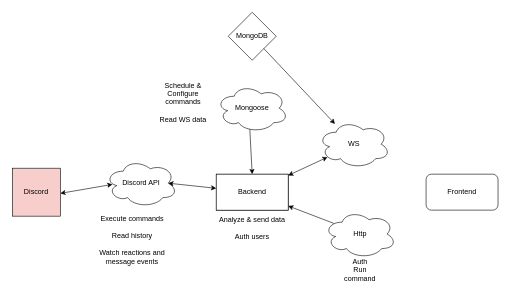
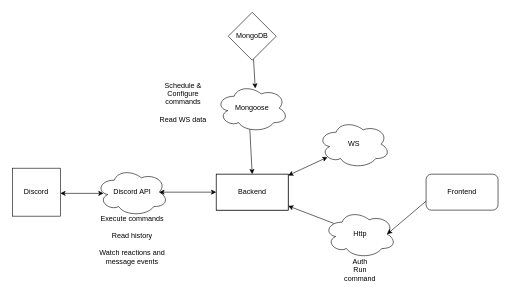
  <mxCell id="0" />
  <mxCell id="1" parent="0" />
  <mxCell id="2" value="Backend" style="rounded=0;whiteSpace=wrap;html=1;" vertex="1" parent="1"><mxGeometry x="360" y="290" width="120" height="60" as="geometry" /></mxCell>
  <mxCell id="3" value="Backend" style="rounded=0;whiteSpace=wrap;html=1;" vertex="1" parent="1"><mxGeometry x="360" y="290" width="120" height="60" as="geometry" /></mxCell>
- <mxCell id="4" value="Discord API" style="ellipse;shape=cloud;whiteSpace=wrap;html=1;" vertex="1" parent="1"><mxGeometry x="175" y="265" width="120" height="80" as="geometry" /></mxCell>
+ <mxCell id="4" value="Discord API" style="ellipse;shape=cloud;whiteSpace=wrap;html=1;" vertex="1" parent="1"><mxGeometry x="160" y="280" width="120" height="80" as="geometry" /></mxCell>
  <mxCell id="5" value="Mongoose" style="ellipse;shape=cloud;whiteSpace=wrap;html=1;" vertex="1" parent="1"><mxGeometry x="360" y="140" width="120" height="80" as="geometry" /></mxCell>
- <mxCell id="6" value="Discord" style="whiteSpace=wrap;html=1;aspect=fixed;fillColor=#f8cecc;" vertex="1" parent="1"><mxGeometry x="20" y="280" width="80" height="80" as="geometry" /></mxCell>
+ <mxCell id="6" value="Discord" style="whiteSpace=wrap;html=1;aspect=fixed;" vertex="1" parent="1"><mxGeometry x="20" y="280" width="80" height="80" as="geometry" /></mxCell>
  <mxCell id="7" value="MongoDB" style="rhombus;whiteSpace=wrap;html=1;aspect=fixed;" vertex="1" parent="1"><mxGeometry x="380" y="20" width="80" height="80" as="geometry" /></mxCell>
  <mxCell id="8" value="Frontend" style="whiteSpace=wrap;html=1;rounded=1;" vertex="1" parent="1"><mxGeometry x="710" y="290" width="120" height="60" as="geometry" /></mxCell>
  <mxCell id="9" value="WS" style="ellipse;shape=cloud;whiteSpace=wrap;html=1;" vertex="1" parent="1"><mxGeometry x="530" y="200" width="120" height="80" as="geometry" /></mxCell>
  <mxCell id="10" value="Http" style="ellipse;shape=cloud;whiteSpace=wrap;html=1;" vertex="1" parent="1"><mxGeometry x="540" y="350" width="120" height="80" as="geometry" /></mxCell>
  <mxCell id="11" value="" style="endArrow=classic;startArrow=classic;html=1;entryX=0.13;entryY=0.77;entryDx=0;entryDy=0;entryPerimeter=0;" edge="1" parent="1" source="3" target="9"><mxGeometry width="50" height="50" relative="1" as="geometry"><mxPoint x="490" y="310" as="sourcePoint" /><mxPoint x="540" y="260" as="targetPoint" /></mxGeometry></mxCell>
  <mxCell id="12" value="" style="endArrow=classic;startArrow=classic;html=1;entryX=0.875;entryY=0.5;entryDx=0;entryDy=0;entryPerimeter=0;" edge="1" parent="1" source="3" target="4"><mxGeometry width="50" height="50" relative="1" as="geometry"><mxPoint x="360" y="324" as="sourcePoint" /><mxPoint x="290" y="324" as="targetPoint" /></mxGeometry></mxCell>
  <mxCell id="13" value="" style="endArrow=classic;startArrow=classic;html=1;entryX=0.1;entryY=0.525;entryDx=0;entryDy=0;entryPerimeter=0;" edge="1" parent="1" target="4"><mxGeometry width="50" height="50" relative="1" as="geometry"><mxPoint x="100" y="322" as="sourcePoint" /><mxPoint x="150" y="310" as="targetPoint" /></mxGeometry></mxCell>
+ <mxCell id="14" value="" style="endArrow=classic;html=1;exitX=0;exitY=0.75;exitDx=0;exitDy=0;entryX=0.875;entryY=0.5;entryDx=0;entryDy=0;entryPerimeter=0;" edge="1" parent="1" source="8" target="10"><mxGeometry width="50" height="50" relative="1" as="geometry"><mxPoint x="670" y="360" as="sourcePoint" /><mxPoint x="690" y="420" as="targetPoint" /></mxGeometry></mxCell>
  <mxCell id="15" value="" style="endArrow=classic;html=1;exitX=0.133;exitY=0.275;exitDx=0;exitDy=0;exitPerimeter=0;" edge="1" parent="1" source="10" target="3"><mxGeometry width="50" height="50" relative="1" as="geometry"><mxPoint x="530" y="360" as="sourcePoint" /><mxPoint x="500" y="350" as="targetPoint" /></mxGeometry></mxCell>
  <mxCell id="16" value="" style="endArrow=classic;html=1;entryX=0.5;entryY=0;entryDx=0;entryDy=0;exitX=0.467;exitY=0.938;exitDx=0;exitDy=0;exitPerimeter=0;" edge="1" parent="1" source="5" target="3"><mxGeometry width="50" height="50" relative="1" as="geometry"><mxPoint x="500" y="370" as="sourcePoint" /><mxPoint x="550" y="320" as="targetPoint" /></mxGeometry></mxCell>
- <mxCell id="17" value="" style="endArrow=classic;html=1;" edge="1" parent="1" source="7" target="9"><mxGeometry width="50" height="50" relative="1" as="geometry"><mxPoint x="510" y="380" as="sourcePoint" /><mxPoint x="560" y="330" as="targetPoint" /></mxGeometry></mxCell>
+ <mxCell id="17" value="" style="endArrow=classic;html=1;entryX=0.542;entryY=0.088;entryDx=0;entryDy=0;entryPerimeter=0;" edge="1" parent="1" source="7" target="5"><mxGeometry width="50" height="50" relative="1" as="geometry"><mxPoint x="510" y="380" as="sourcePoint" /><mxPoint x="560" y="330" as="targetPoint" /></mxGeometry></mxCell>
  <mxCell id="18" value="Auth&lt;br&gt;Run command&lt;br&gt;" style="text;html=1;strokeColor=none;fillColor=none;align=center;verticalAlign=middle;whiteSpace=wrap;rounded=0;rotation=0;" vertex="1" parent="1"><mxGeometry x="570" y="440" width="60" height="20" as="geometry" /></mxCell>
  <mxCell id="19" value="Schedule &amp;amp;&lt;br&gt;Configure commands&lt;br&gt;&lt;br&gt;Read WS data" style="text;html=1;strokeColor=none;fillColor=none;align=center;verticalAlign=middle;whiteSpace=wrap;rounded=0;" vertex="1" parent="1"><mxGeometry x="250" y="160" width="110" height="20" as="geometry" /></mxCell>
  <mxCell id="20" value="Execute commands&lt;br&gt;&lt;br&gt;Read history&lt;br&gt;&lt;br&gt;Watch reactions and message events" style="text;html=1;strokeColor=none;fillColor=none;align=center;verticalAlign=middle;whiteSpace=wrap;rounded=0;" vertex="1" parent="1"><mxGeometry x="145" y="390" width="150" height="20" as="geometry" /></mxCell>
- <mxCell id="21" value="Analyze &amp;amp; send data&lt;br&gt;&lt;br&gt;Auth users" style="text;html=1;strokeColor=none;fillColor=none;align=center;verticalAlign=middle;whiteSpace=wrap;rounded=0;" vertex="1" parent="1"><mxGeometry x="360" y="370" width="120" height="20" as="geometry" /></mxCell>
